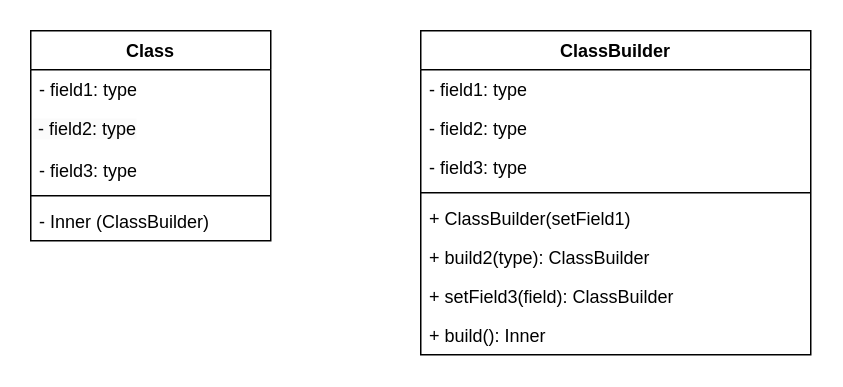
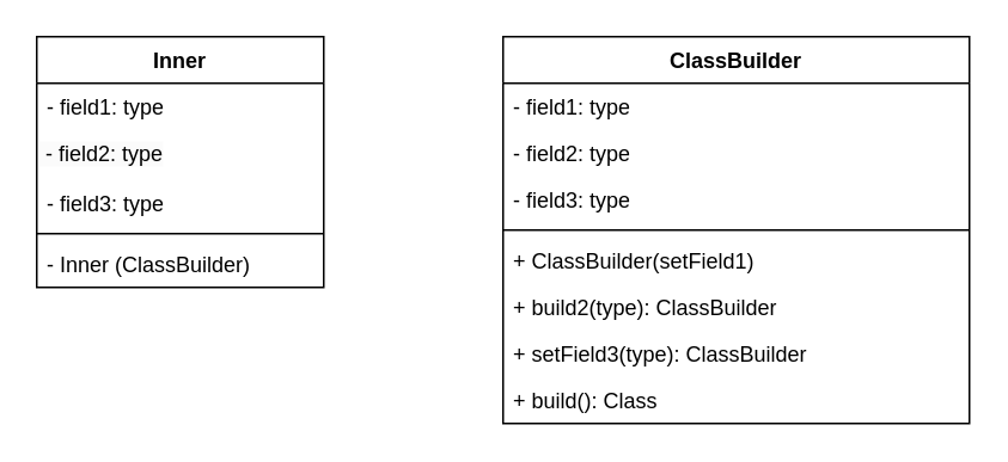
  <mxCell id="0" />
  <mxCell id="1" parent="0" />
- <mxCell id="2" value="Class" style="swimlane;fontStyle=1;align=center;verticalAlign=top;childLayout=stackLayout;horizontal=1;startSize=26;horizontalStack=0;resizeParent=1;resizeParentMax=0;resizeLast=0;collapsible=1;marginBottom=0;whiteSpace=wrap;html=1;" vertex="1" parent="1"><mxGeometry x="20" y="20" width="160" height="140" as="geometry" /></mxCell>
+ <mxCell id="2" value="Inner" style="swimlane;fontStyle=1;align=center;verticalAlign=top;childLayout=stackLayout;horizontal=1;startSize=26;horizontalStack=0;resizeParent=1;resizeParentMax=0;resizeLast=0;collapsible=1;marginBottom=0;whiteSpace=wrap;html=1;" vertex="1" parent="1"><mxGeometry x="20" y="20" width="160" height="140" as="geometry" /></mxCell>
  <mxCell id="3" value="- field1: type" style="text;strokeColor=none;fillColor=none;align=left;verticalAlign=top;spacingLeft=4;spacingRight=4;overflow=hidden;rotatable=0;points=[[0,0.5],[1,0.5]];portConstraint=eastwest;whiteSpace=wrap;html=1;" vertex="1" parent="2"><mxGeometry y="26" width="160" height="26" as="geometry" /></mxCell>
  <mxCell id="4" value="&lt;span style=&quot;color: rgb(0, 0, 0); font-family: Helvetica; font-size: 12px; font-style: normal; font-variant-ligatures: normal; font-variant-caps: normal; font-weight: 400; letter-spacing: normal; orphans: 2; text-align: left; text-indent: 0px; text-transform: none; widows: 2; word-spacing: 0px; -webkit-text-stroke-width: 0px; background-color: rgb(251, 251, 251); text-decoration-thickness: initial; text-decoration-style: initial; text-decoration-color: initial; float: none; display: inline !important;&quot;&gt;&amp;nbsp;- field2: type&lt;/span&gt;" style="text;whiteSpace=wrap;html=1;" vertex="1" parent="2"><mxGeometry y="52" width="160" height="28" as="geometry" /></mxCell>
  <mxCell id="5" value="- field3: type" style="text;strokeColor=none;fillColor=none;align=left;verticalAlign=top;spacingLeft=4;spacingRight=4;overflow=hidden;rotatable=0;points=[[0,0.5],[1,0.5]];portConstraint=eastwest;whiteSpace=wrap;html=1;" vertex="1" parent="2"><mxGeometry y="80" width="160" height="26" as="geometry" /></mxCell>
  <mxCell id="6" value="" style="line;strokeWidth=1;fillColor=none;align=left;verticalAlign=middle;spacingTop=-1;spacingLeft=3;spacingRight=3;rotatable=0;labelPosition=right;points=[];portConstraint=eastwest;strokeColor=inherit;" vertex="1" parent="2"><mxGeometry y="106" width="160" height="8" as="geometry" /></mxCell>
  <mxCell id="7" value="- Inner (ClassBuilder)" style="text;strokeColor=none;fillColor=none;align=left;verticalAlign=top;spacingLeft=4;spacingRight=4;overflow=hidden;rotatable=0;points=[[0,0.5],[1,0.5]];portConstraint=eastwest;whiteSpace=wrap;html=1;" vertex="1" parent="2"><mxGeometry y="114" width="160" height="26" as="geometry" /></mxCell>
  <mxCell id="8" value="ClassBuilder" style="swimlane;fontStyle=1;align=center;verticalAlign=top;childLayout=stackLayout;horizontal=1;startSize=26;horizontalStack=0;resizeParent=1;resizeParentMax=0;resizeLast=0;collapsible=1;marginBottom=0;whiteSpace=wrap;html=1;" vertex="1" parent="1"><mxGeometry x="280" y="20" width="260" height="216" as="geometry" /></mxCell>
  <mxCell id="9" value="- field1: type" style="text;strokeColor=none;fillColor=none;align=left;verticalAlign=top;spacingLeft=4;spacingRight=4;overflow=hidden;rotatable=0;points=[[0,0.5],[1,0.5]];portConstraint=eastwest;whiteSpace=wrap;html=1;" vertex="1" parent="8"><mxGeometry y="26" width="260" height="26" as="geometry" /></mxCell>
  <mxCell id="10" value="- field2: type" style="text;strokeColor=none;fillColor=none;align=left;verticalAlign=top;spacingLeft=4;spacingRight=4;overflow=hidden;rotatable=0;points=[[0,0.5],[1,0.5]];portConstraint=eastwest;whiteSpace=wrap;html=1;" vertex="1" parent="8"><mxGeometry y="52" width="260" height="26" as="geometry" /></mxCell>
  <mxCell id="11" value="- field3: type" style="text;strokeColor=none;fillColor=none;align=left;verticalAlign=top;spacingLeft=4;spacingRight=4;overflow=hidden;rotatable=0;points=[[0,0.5],[1,0.5]];portConstraint=eastwest;whiteSpace=wrap;html=1;" vertex="1" parent="8"><mxGeometry y="78" width="260" height="26" as="geometry" /></mxCell>
  <mxCell id="12" value="" style="line;strokeWidth=1;fillColor=none;align=left;verticalAlign=middle;spacingTop=-1;spacingLeft=3;spacingRight=3;rotatable=0;labelPosition=right;points=[];portConstraint=eastwest;strokeColor=inherit;" vertex="1" parent="8"><mxGeometry y="104" width="260" height="8" as="geometry" /></mxCell>
  <mxCell id="13" value="+ ClassBuilder(setField1)" style="text;strokeColor=none;fillColor=none;align=left;verticalAlign=top;spacingLeft=4;spacingRight=4;overflow=hidden;rotatable=0;points=[[0,0.5],[1,0.5]];portConstraint=eastwest;whiteSpace=wrap;html=1;" vertex="1" parent="8"><mxGeometry y="112" width="260" height="26" as="geometry" /></mxCell>
  <mxCell id="14" value="+ build2(type): ClassBuilder" style="text;strokeColor=none;fillColor=none;align=left;verticalAlign=top;spacingLeft=4;spacingRight=4;overflow=hidden;rotatable=0;points=[[0,0.5],[1,0.5]];portConstraint=eastwest;whiteSpace=wrap;html=1;" vertex="1" parent="8"><mxGeometry y="138" width="260" height="26" as="geometry" /></mxCell>
- <mxCell id="15" value="+ setField3(field): ClassBuilder" style="text;strokeColor=none;fillColor=none;align=left;verticalAlign=top;spacingLeft=4;spacingRight=4;overflow=hidden;rotatable=0;points=[[0,0.5],[1,0.5]];portConstraint=eastwest;whiteSpace=wrap;html=1;" vertex="1" parent="8"><mxGeometry y="164" width="260" height="26" as="geometry" /></mxCell>
- <mxCell id="16" value="+ build(): Inner" style="text;strokeColor=none;fillColor=none;align=left;verticalAlign=top;spacingLeft=4;spacingRight=4;overflow=hidden;rotatable=0;points=[[0,0.5],[1,0.5]];portConstraint=eastwest;whiteSpace=wrap;html=1;" vertex="1" parent="8"><mxGeometry y="190" width="260" height="26" as="geometry" /></mxCell>
+ <mxCell id="15" value="+ setField3(type): ClassBuilder" style="text;strokeColor=none;fillColor=none;align=left;verticalAlign=top;spacingLeft=4;spacingRight=4;overflow=hidden;rotatable=0;points=[[0,0.5],[1,0.5]];portConstraint=eastwest;whiteSpace=wrap;html=1;" vertex="1" parent="8"><mxGeometry y="164" width="260" height="26" as="geometry" /></mxCell>
+ <mxCell id="16" value="+ build(): Class" style="text;strokeColor=none;fillColor=none;align=left;verticalAlign=top;spacingLeft=4;spacingRight=4;overflow=hidden;rotatable=0;points=[[0,0.5],[1,0.5]];portConstraint=eastwest;whiteSpace=wrap;html=1;" vertex="1" parent="8"><mxGeometry y="190" width="260" height="26" as="geometry" /></mxCell>
